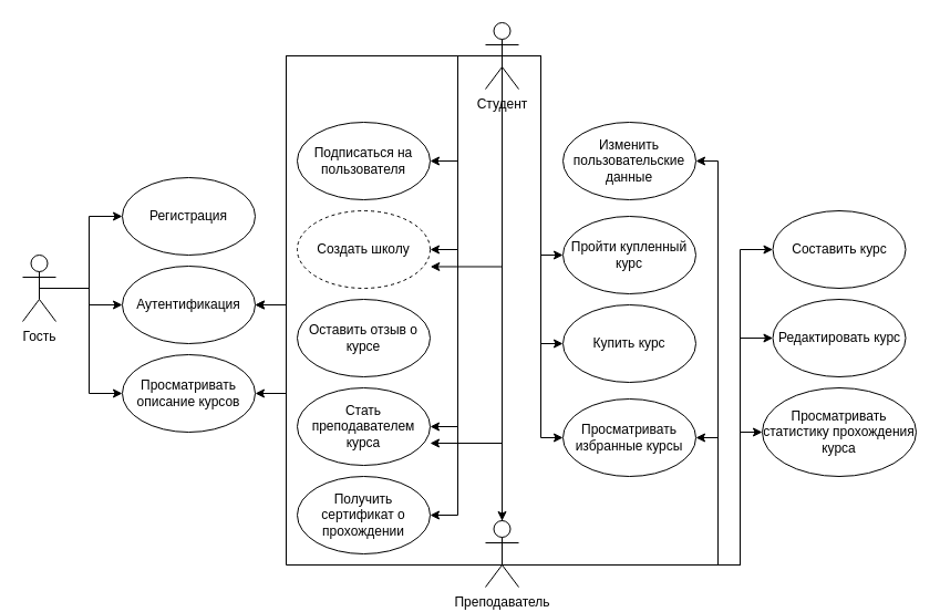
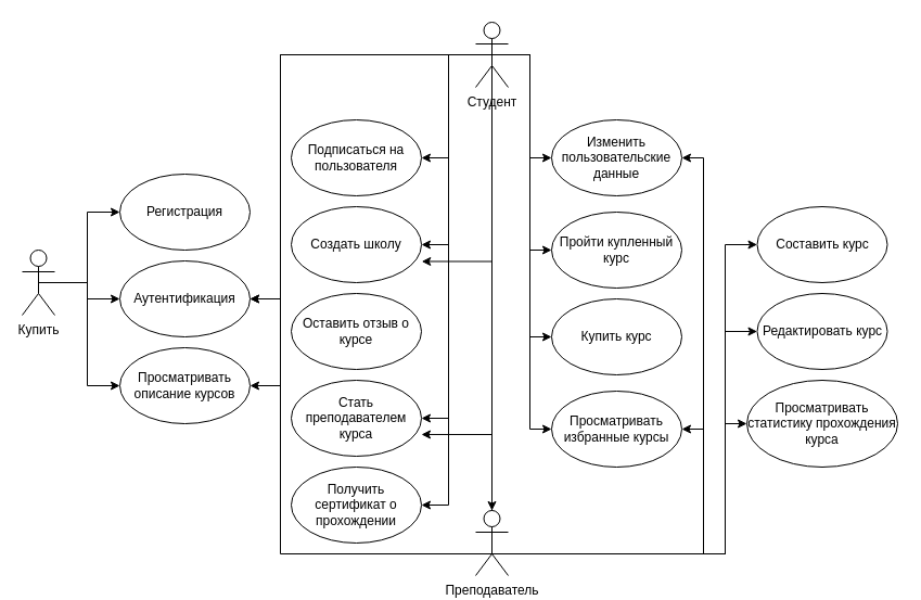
  <mxCell id="0" />
  <mxCell id="1" parent="0" />
  <mxCell id="2" style="edgeStyle=orthogonalEdgeStyle;rounded=0;orthogonalLoop=1;jettySize=auto;html=1;exitX=0.5;exitY=0.5;exitDx=0;exitDy=0;exitPerimeter=0;entryX=0;entryY=0.5;entryDx=0;entryDy=0;" parent="1" source="5" target="25" edge="1"><mxGeometry relative="1" as="geometry" /></mxCell>
  <mxCell id="3" style="edgeStyle=orthogonalEdgeStyle;rounded=0;orthogonalLoop=1;jettySize=auto;html=1;exitX=0.5;exitY=0.5;exitDx=0;exitDy=0;exitPerimeter=0;entryX=0;entryY=0.5;entryDx=0;entryDy=0;" parent="1" source="5" target="26" edge="1"><mxGeometry relative="1" as="geometry" /></mxCell>
  <mxCell id="4" style="edgeStyle=orthogonalEdgeStyle;rounded=0;orthogonalLoop=1;jettySize=auto;html=1;exitX=0.5;exitY=0.5;exitDx=0;exitDy=0;exitPerimeter=0;entryX=0;entryY=0.5;entryDx=0;entryDy=0;" parent="1" source="5" target="36" edge="1"><mxGeometry relative="1" as="geometry" /></mxCell>
- <mxCell id="5" value="Гость" style="shape=umlActor;verticalLabelPosition=bottom;verticalAlign=top;html=1;outlineConnect=0;" parent="1" vertex="1"><mxGeometry x="20" y="230" width="30" height="60" as="geometry" /></mxCell>
+ <mxCell id="5" value="Купить" style="shape=umlActor;verticalLabelPosition=bottom;verticalAlign=top;html=1;outlineConnect=0;" parent="1" vertex="1"><mxGeometry x="20" y="230" width="30" height="60" as="geometry" /></mxCell>
  <mxCell id="6" style="edgeStyle=orthogonalEdgeStyle;rounded=0;orthogonalLoop=1;jettySize=auto;html=1;exitX=0.5;exitY=0.5;exitDx=0;exitDy=0;exitPerimeter=0;entryX=1;entryY=0.5;entryDx=0;entryDy=0;" parent="1" source="17" target="37" edge="1"><mxGeometry relative="1" as="geometry" /></mxCell>
  <mxCell id="7" style="edgeStyle=orthogonalEdgeStyle;rounded=0;orthogonalLoop=1;jettySize=auto;html=1;exitX=0.5;exitY=0.5;exitDx=0;exitDy=0;exitPerimeter=0;entryX=1;entryY=0.5;entryDx=0;entryDy=0;" parent="1" source="17" target="31" edge="1"><mxGeometry relative="1" as="geometry" /></mxCell>
  <mxCell id="8" style="edgeStyle=orthogonalEdgeStyle;rounded=0;orthogonalLoop=1;jettySize=auto;html=1;exitX=0.5;exitY=0.5;exitDx=0;exitDy=0;exitPerimeter=0;" parent="1" source="17" target="24" edge="1"><mxGeometry relative="1" as="geometry" /></mxCell>
  <mxCell id="9" style="edgeStyle=orthogonalEdgeStyle;rounded=0;orthogonalLoop=1;jettySize=auto;html=1;exitX=0.5;exitY=0.5;exitDx=0;exitDy=0;exitPerimeter=0;entryX=1;entryY=0.5;entryDx=0;entryDy=0;" parent="1" source="17" target="30" edge="1"><mxGeometry relative="1" as="geometry" /></mxCell>
  <mxCell id="10" style="edgeStyle=orthogonalEdgeStyle;rounded=0;orthogonalLoop=1;jettySize=auto;html=1;exitX=0.5;exitY=0.5;exitDx=0;exitDy=0;exitPerimeter=0;entryX=1;entryY=0.5;entryDx=0;entryDy=0;" parent="1" source="17" target="29" edge="1"><mxGeometry relative="1" as="geometry" /></mxCell>
+ <mxCell id="11" style="edgeStyle=orthogonalEdgeStyle;rounded=0;orthogonalLoop=1;jettySize=auto;html=1;exitX=0.5;exitY=0.5;exitDx=0;exitDy=0;exitPerimeter=0;entryX=0;entryY=0.5;entryDx=0;entryDy=0;" parent="1" source="17" target="35" edge="1"><mxGeometry relative="1" as="geometry" /></mxCell>
  <mxCell id="12" style="edgeStyle=orthogonalEdgeStyle;rounded=0;orthogonalLoop=1;jettySize=auto;html=1;exitX=0.5;exitY=0.5;exitDx=0;exitDy=0;exitPerimeter=0;entryX=0;entryY=0.5;entryDx=0;entryDy=0;" parent="1" source="17" target="28" edge="1"><mxGeometry relative="1" as="geometry" /></mxCell>
  <mxCell id="13" style="edgeStyle=orthogonalEdgeStyle;rounded=0;orthogonalLoop=1;jettySize=auto;html=1;exitX=0.5;exitY=0.5;exitDx=0;exitDy=0;exitPerimeter=0;entryX=0;entryY=0.5;entryDx=0;entryDy=0;" parent="1" source="17" target="27" edge="1"><mxGeometry relative="1" as="geometry" /></mxCell>
  <mxCell id="14" style="edgeStyle=orthogonalEdgeStyle;rounded=0;orthogonalLoop=1;jettySize=auto;html=1;exitX=0.5;exitY=0.5;exitDx=0;exitDy=0;exitPerimeter=0;entryX=0;entryY=0.5;entryDx=0;entryDy=0;" parent="1" source="17" target="38" edge="1"><mxGeometry relative="1" as="geometry" /></mxCell>
  <mxCell id="15" style="edgeStyle=orthogonalEdgeStyle;rounded=0;orthogonalLoop=1;jettySize=auto;html=1;exitX=0.5;exitY=0.5;exitDx=0;exitDy=0;exitPerimeter=0;entryX=1;entryY=0.5;entryDx=0;entryDy=0;" parent="1" source="17" target="26" edge="1"><mxGeometry relative="1" as="geometry"><Array as="points"><mxPoint x="258" y="50" /><mxPoint x="258" y="275" /></Array></mxGeometry></mxCell>
  <mxCell id="16" style="edgeStyle=orthogonalEdgeStyle;rounded=0;orthogonalLoop=1;jettySize=auto;html=1;exitX=0.5;exitY=0.5;exitDx=0;exitDy=0;exitPerimeter=0;entryX=1;entryY=0.5;entryDx=0;entryDy=0;" parent="1" source="17" target="36" edge="1"><mxGeometry relative="1" as="geometry"><Array as="points"><mxPoint x="258" y="50" /><mxPoint x="258" y="355" /></Array></mxGeometry></mxCell>
  <mxCell id="17" value="Студент" style="shape=umlActor;verticalLabelPosition=bottom;verticalAlign=top;html=1;outlineConnect=0;" parent="1" vertex="1"><mxGeometry x="438" y="20" width="30" height="60" as="geometry" /></mxCell>
  <mxCell id="18" style="edgeStyle=orthogonalEdgeStyle;rounded=0;orthogonalLoop=1;jettySize=auto;html=1;exitX=0.5;exitY=0.5;exitDx=0;exitDy=0;exitPerimeter=0;entryX=0;entryY=0.5;entryDx=0;entryDy=0;" parent="1" source="24" target="39" edge="1"><mxGeometry relative="1" as="geometry"><Array as="points"><mxPoint x="453" y="510" /><mxPoint x="668" y="510" /><mxPoint x="668" y="390" /></Array></mxGeometry></mxCell>
  <mxCell id="19" style="edgeStyle=orthogonalEdgeStyle;rounded=0;orthogonalLoop=1;jettySize=auto;html=1;exitX=0.5;exitY=0.5;exitDx=0;exitDy=0;exitPerimeter=0;entryX=0;entryY=0.5;entryDx=0;entryDy=0;" parent="1" source="24" target="34" edge="1"><mxGeometry relative="1" as="geometry"><Array as="points"><mxPoint x="453" y="510" /><mxPoint x="668" y="510" /><mxPoint x="668" y="305" /></Array></mxGeometry></mxCell>
  <mxCell id="20" style="edgeStyle=orthogonalEdgeStyle;rounded=0;orthogonalLoop=1;jettySize=auto;html=1;exitX=0.5;exitY=0.5;exitDx=0;exitDy=0;exitPerimeter=0;entryX=0;entryY=0.5;entryDx=0;entryDy=0;" parent="1" source="24" target="33" edge="1"><mxGeometry relative="1" as="geometry"><Array as="points"><mxPoint x="453" y="510" /><mxPoint x="668" y="510" /><mxPoint x="668" y="225" /></Array></mxGeometry></mxCell>
  <mxCell id="21" style="edgeStyle=orthogonalEdgeStyle;rounded=0;orthogonalLoop=1;jettySize=auto;html=1;exitX=0.5;exitY=0.5;exitDx=0;exitDy=0;exitPerimeter=0;entryX=1;entryY=0.5;entryDx=0;entryDy=0;" parent="1" source="24" target="38" edge="1"><mxGeometry relative="1" as="geometry"><Array as="points"><mxPoint x="453" y="510" /><mxPoint x="648" y="510" /><mxPoint x="648" y="395" /></Array></mxGeometry></mxCell>
  <mxCell id="22" style="edgeStyle=orthogonalEdgeStyle;rounded=0;orthogonalLoop=1;jettySize=auto;html=1;exitX=0.5;exitY=0.5;exitDx=0;exitDy=0;exitPerimeter=0;entryX=1;entryY=0.5;entryDx=0;entryDy=0;" parent="1" source="24" target="35" edge="1"><mxGeometry relative="1" as="geometry"><Array as="points"><mxPoint x="453" y="510" /><mxPoint x="648" y="510" /><mxPoint x="648" y="145" /></Array></mxGeometry></mxCell>
  <mxCell id="23" style="edgeStyle=orthogonalEdgeStyle;rounded=0;orthogonalLoop=1;jettySize=auto;html=1;exitX=0.5;exitY=0.5;exitDx=0;exitDy=0;exitPerimeter=0;entryX=1;entryY=0.5;entryDx=0;entryDy=0;" parent="1" source="24" target="26" edge="1"><mxGeometry relative="1" as="geometry"><Array as="points"><mxPoint x="453" y="510" /><mxPoint x="258" y="510" /><mxPoint x="258" y="275" /></Array></mxGeometry></mxCell>
  <mxCell id="24" value="Преподаватель" style="shape=umlActor;verticalLabelPosition=bottom;verticalAlign=top;html=1;outlineConnect=0;" parent="1" vertex="1"><mxGeometry x="438" y="470" width="30" height="60" as="geometry" /></mxCell>
  <mxCell id="25" value="Регистрация" style="ellipse;whiteSpace=wrap;html=1;" parent="1" vertex="1"><mxGeometry x="110" y="160" width="120" height="70" as="geometry" /></mxCell>
  <mxCell id="26" value="Аутентификация" style="ellipse;whiteSpace=wrap;html=1;" parent="1" vertex="1"><mxGeometry x="110" y="240" width="120" height="70" as="geometry" /></mxCell>
  <mxCell id="27" value="Купить курс" style="ellipse;whiteSpace=wrap;html=1;" parent="1" vertex="1"><mxGeometry x="508" y="275" width="120" height="70" as="geometry" /></mxCell>
  <mxCell id="28" value="Пройти купленный курс" style="ellipse;whiteSpace=wrap;html=1;" parent="1" vertex="1"><mxGeometry x="508" y="195" width="120" height="70" as="geometry" /></mxCell>
  <mxCell id="29" value="Получить сертификат о прохождении" style="ellipse;whiteSpace=wrap;html=1;" parent="1" vertex="1"><mxGeometry x="268" y="430" width="120" height="70" as="geometry" /></mxCell>
  <mxCell id="30" value="Стать преподавателем курса" style="ellipse;whiteSpace=wrap;html=1;" parent="1" vertex="1"><mxGeometry x="268" y="350" width="120" height="70" as="geometry" /></mxCell>
- <mxCell id="31" value="Создать школу" style="ellipse;whiteSpace=wrap;html=1;dashed=1;" parent="1" vertex="1"><mxGeometry x="268" y="190" width="120" height="70" as="geometry" /></mxCell>
+ <mxCell id="31" value="Создать школу" style="ellipse;whiteSpace=wrap;html=1;" parent="1" vertex="1"><mxGeometry x="268" y="190" width="120" height="70" as="geometry" /></mxCell>
  <mxCell id="32" value="Оставить отзыв о курсе" style="ellipse;whiteSpace=wrap;html=1;" parent="1" vertex="1"><mxGeometry x="268" y="270" width="120" height="70" as="geometry" /></mxCell>
  <mxCell id="33" value="Составить курс" style="ellipse;whiteSpace=wrap;html=1;" parent="1" vertex="1"><mxGeometry x="697.5" y="190" width="120" height="70" as="geometry" /></mxCell>
  <mxCell id="34" value="Редактировать курс" style="ellipse;whiteSpace=wrap;html=1;" parent="1" vertex="1"><mxGeometry x="697.5" y="270" width="120" height="70" as="geometry" /></mxCell>
  <mxCell id="35" value="Изменить пользовательские данные" style="ellipse;whiteSpace=wrap;html=1;" parent="1" vertex="1"><mxGeometry x="508" y="110" width="120" height="70" as="geometry" /></mxCell>
  <mxCell id="36" value="Просматривать описание курсов" style="ellipse;whiteSpace=wrap;html=1;" parent="1" vertex="1"><mxGeometry x="110" y="320" width="120" height="70" as="geometry" /></mxCell>
  <mxCell id="37" value="Подписаться на пользователя" style="ellipse;whiteSpace=wrap;html=1;" parent="1" vertex="1"><mxGeometry x="268" y="110" width="120" height="70" as="geometry" /></mxCell>
  <mxCell id="38" value="Просматривать избранные курсы" style="ellipse;whiteSpace=wrap;html=1;" parent="1" vertex="1"><mxGeometry x="508" y="360" width="120" height="70" as="geometry" /></mxCell>
  <mxCell id="39" value="Просматривать статистику прохождения курса" style="ellipse;whiteSpace=wrap;html=1;" parent="1" vertex="1"><mxGeometry x="688" y="350" width="139" height="80" as="geometry" /></mxCell>
  <mxCell id="40" style="edgeStyle=orthogonalEdgeStyle;rounded=0;orthogonalLoop=1;jettySize=auto;html=1;exitX=0.5;exitY=0;exitDx=0;exitDy=0;exitPerimeter=0;entryX=1;entryY=0.714;entryDx=0;entryDy=0;entryPerimeter=0;" edge="1" parent="1" source="24" target="30"><mxGeometry relative="1" as="geometry" /></mxCell>
  <mxCell id="41" style="edgeStyle=orthogonalEdgeStyle;rounded=0;orthogonalLoop=1;jettySize=auto;html=1;exitX=0.5;exitY=0;exitDx=0;exitDy=0;exitPerimeter=0;entryX=1.002;entryY=0.721;entryDx=0;entryDy=0;entryPerimeter=0;" edge="1" parent="1" source="24" target="31"><mxGeometry relative="1" as="geometry" /></mxCell>
